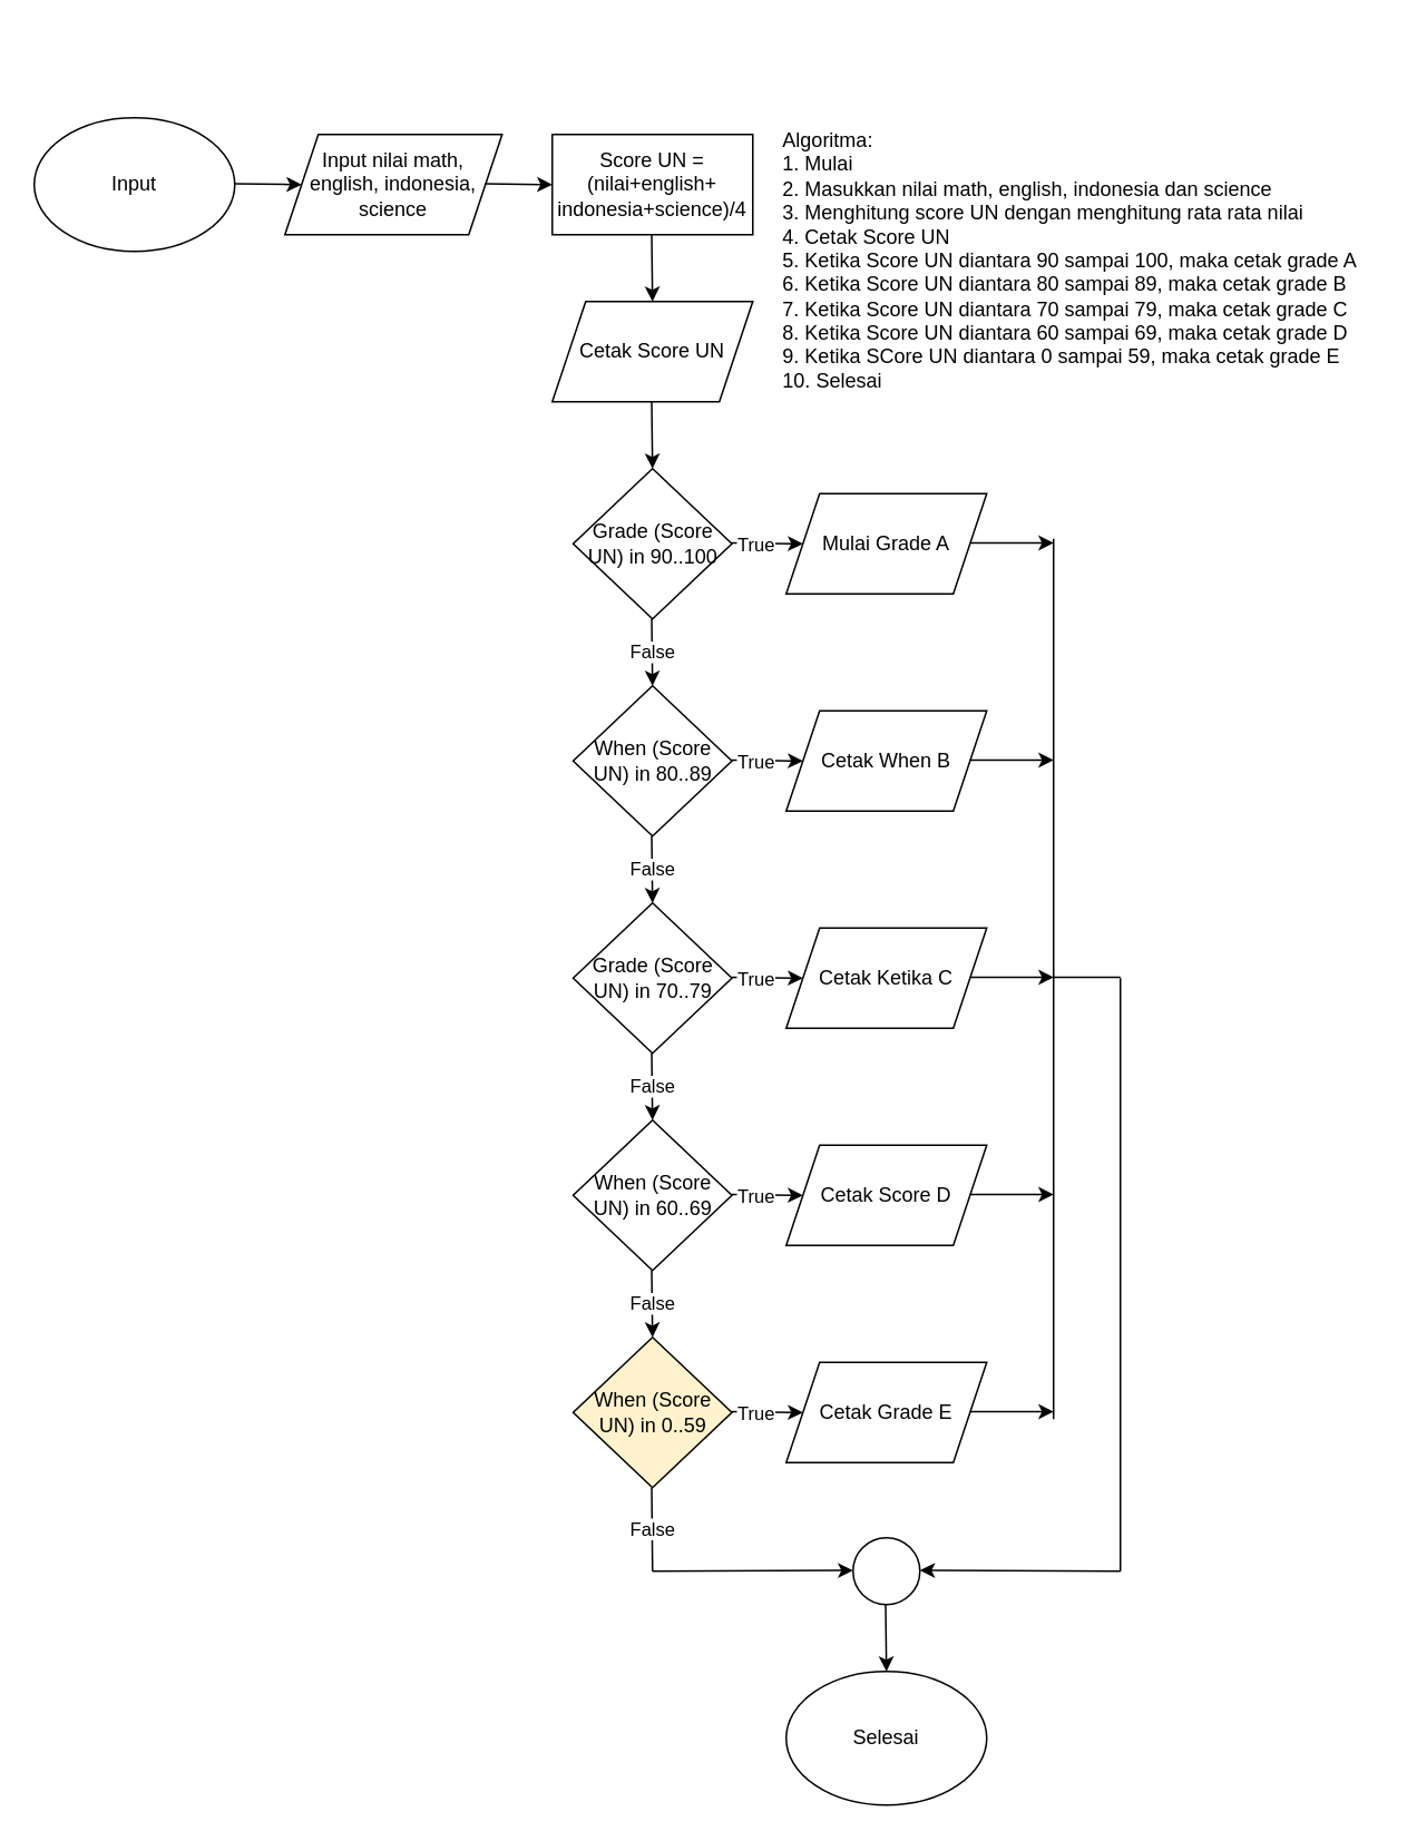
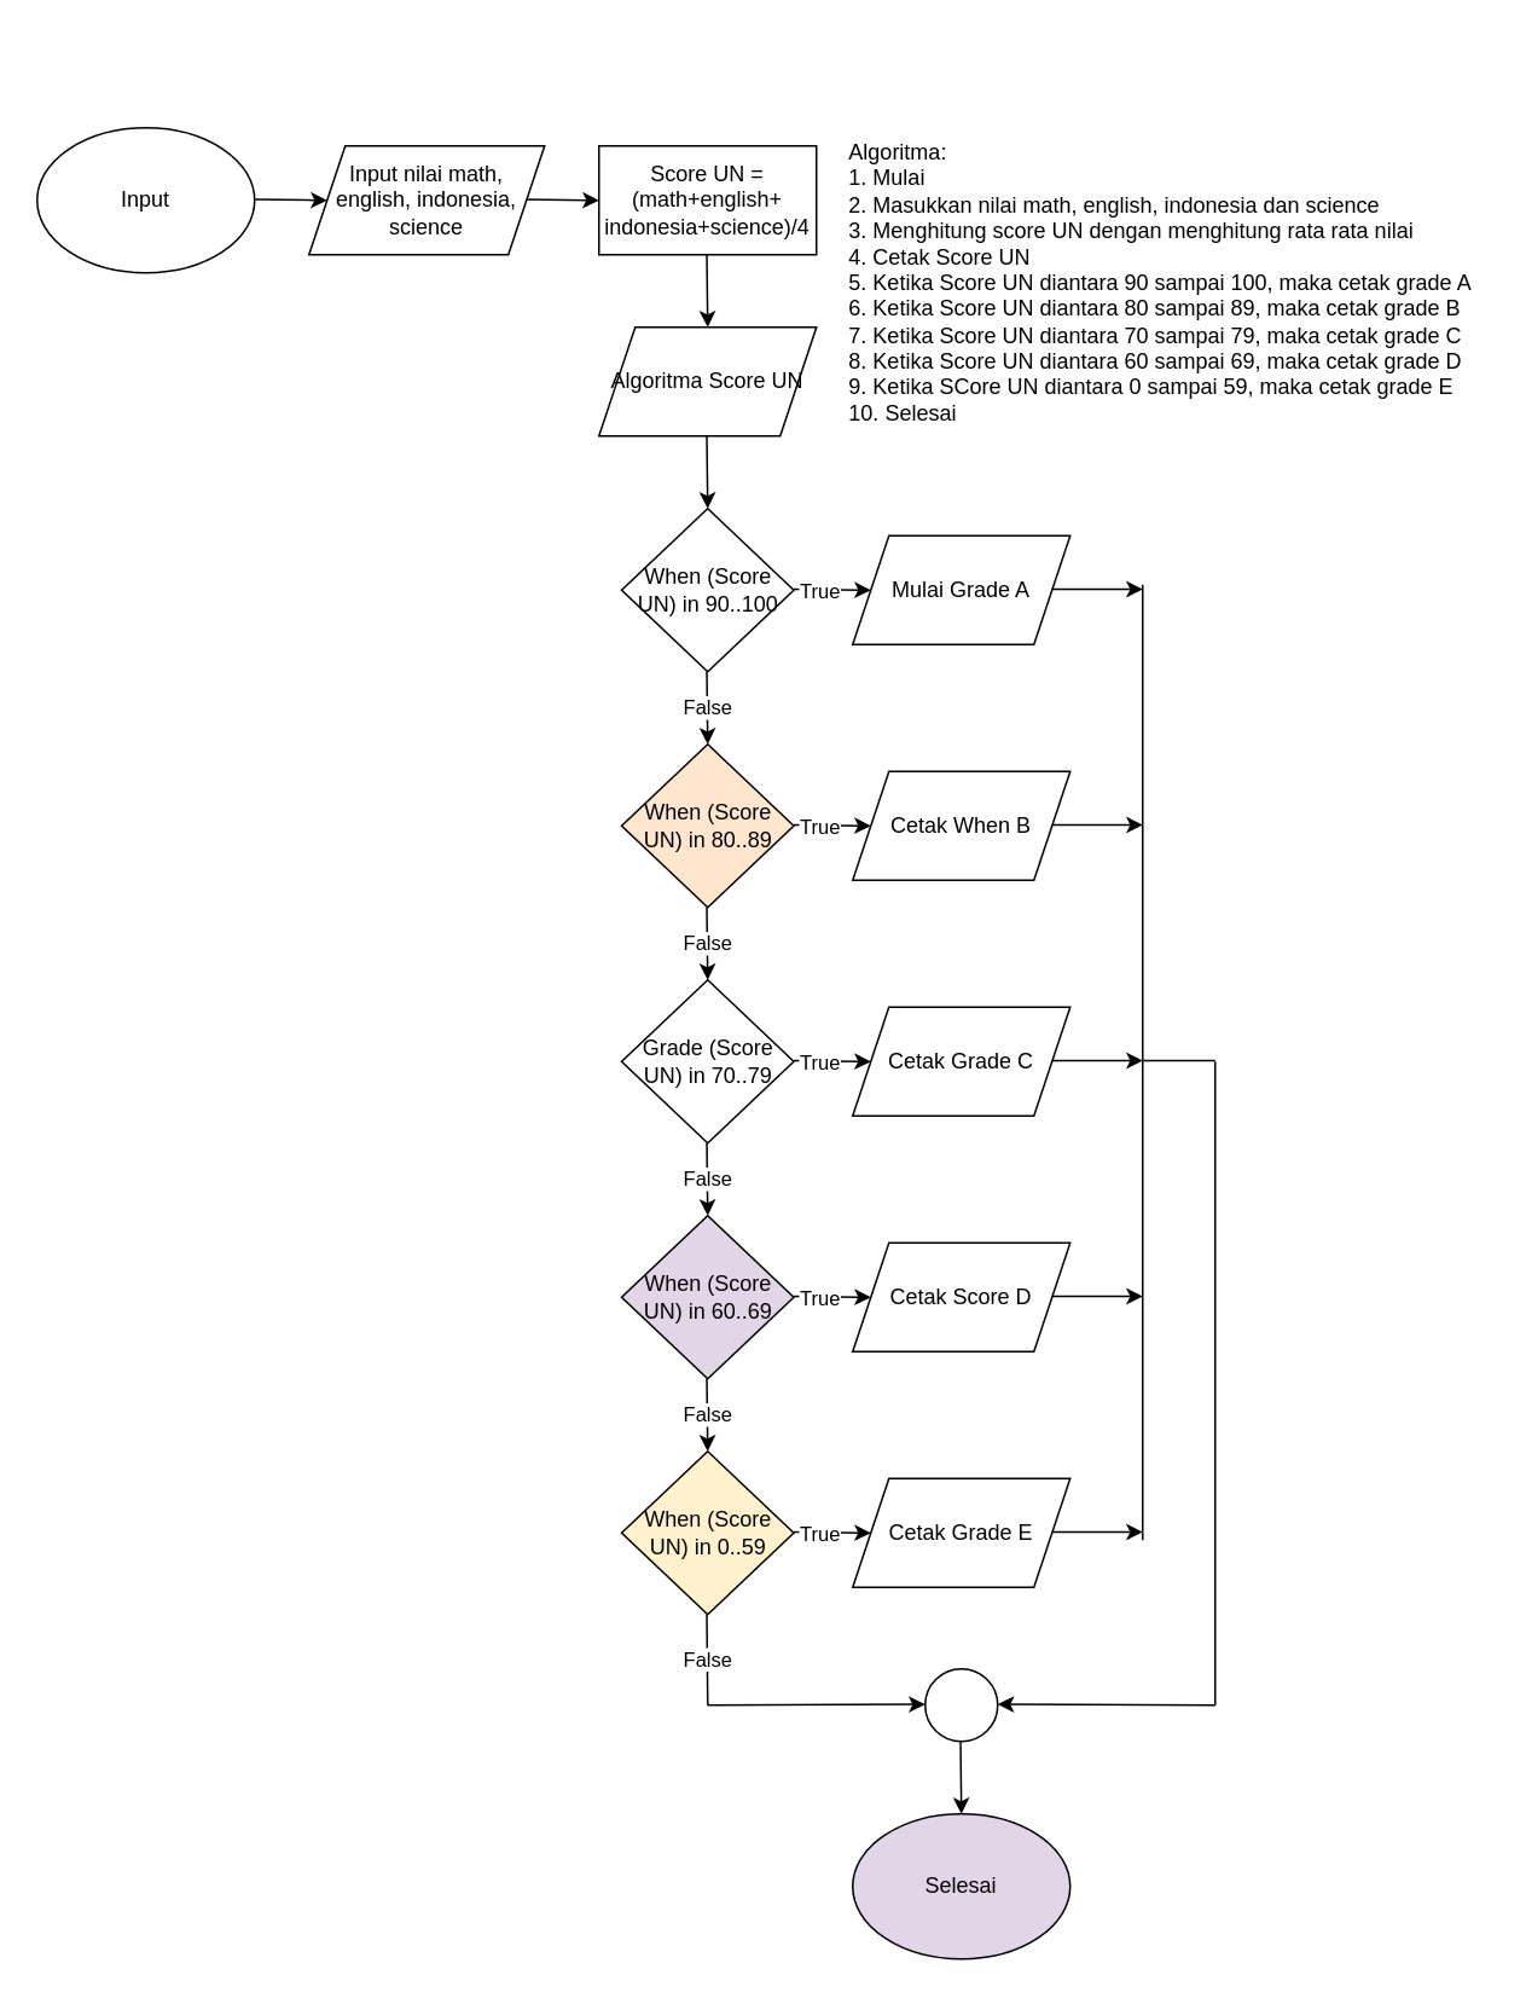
  <mxCell id="0" />
  <mxCell id="1" parent="0" />
  <mxCell id="2" value="Input" style="ellipse;whiteSpace=wrap;html=1;" parent="1" vertex="1"><mxGeometry x="20" y="70" width="120" height="80" as="geometry" /></mxCell>
  <mxCell id="3" value="" style="endArrow=classic;html=1;" parent="1" edge="1"><mxGeometry width="50" height="50" relative="1" as="geometry"><mxPoint x="140" y="109.5" as="sourcePoint" /><mxPoint x="180" y="110" as="targetPoint" /></mxGeometry></mxCell>
  <mxCell id="4" value="Input nilai math, english, indonesia, science" style="shape=parallelogram;perimeter=parallelogramPerimeter;whiteSpace=wrap;html=1;fixedSize=1;" parent="1" vertex="1"><mxGeometry x="170" y="80" width="130" height="60" as="geometry" /></mxCell>
- <mxCell id="5" value="Score UN = (nilai+english+&lt;br&gt;indonesia+science)/4" style="rounded=0;whiteSpace=wrap;html=1;" parent="1" vertex="1"><mxGeometry x="330" y="80" width="120" height="60" as="geometry" /></mxCell>
- <mxCell id="6" value="Cetak Score UN" style="shape=parallelogram;perimeter=parallelogramPerimeter;whiteSpace=wrap;html=1;fixedSize=1;" parent="1" vertex="1"><mxGeometry x="330" y="180" width="120" height="60" as="geometry" /></mxCell>
+ <mxCell id="5" value="Score UN = (math+english+&lt;br&gt;indonesia+science)/4" style="rounded=0;whiteSpace=wrap;html=1;" parent="1" vertex="1"><mxGeometry x="330" y="80" width="120" height="60" as="geometry" /></mxCell>
+ <mxCell id="6" value="Algoritma Score UN" style="shape=parallelogram;perimeter=parallelogramPerimeter;whiteSpace=wrap;html=1;fixedSize=1;" parent="1" vertex="1"><mxGeometry x="330" y="180" width="120" height="60" as="geometry" /></mxCell>
  <mxCell id="7" value="" style="endArrow=classic;html=1;" parent="1" edge="1"><mxGeometry width="50" height="50" relative="1" as="geometry"><mxPoint x="389.5" y="140" as="sourcePoint" /><mxPoint x="390" y="180" as="targetPoint" /></mxGeometry></mxCell>
- <mxCell id="8" value="Grade (Score UN) in 90..100" style="rhombus;whiteSpace=wrap;html=1;" parent="1" vertex="1"><mxGeometry x="342.5" y="280" width="95" height="90" as="geometry" /></mxCell>
- <mxCell id="9" value="When (Score UN) in 80..89" style="rhombus;whiteSpace=wrap;html=1;" parent="1" vertex="1"><mxGeometry x="342.5" y="410" width="95" height="90" as="geometry" /></mxCell>
+ <mxCell id="8" value="When (Score UN) in 90..100" style="rhombus;whiteSpace=wrap;html=1;" parent="1" vertex="1"><mxGeometry x="342.5" y="280" width="95" height="90" as="geometry" /></mxCell>
+ <mxCell id="9" value="When (Score UN) in 80..89" style="rhombus;whiteSpace=wrap;html=1;fillColor=#ffe6cc;" parent="1" vertex="1"><mxGeometry x="342.5" y="410" width="95" height="90" as="geometry" /></mxCell>
  <mxCell id="10" value="" style="endArrow=classic;html=1;" parent="1" edge="1"><mxGeometry width="50" height="50" relative="1" as="geometry"><mxPoint x="437.5" y="324.5" as="sourcePoint" /><mxPoint x="480" y="325" as="targetPoint" /></mxGeometry></mxCell>
  <mxCell id="11" value="True" style="edgeLabel;html=1;align=center;verticalAlign=middle;resizable=0;points=[];" parent="10" vertex="1" connectable="0"><mxGeometry x="-0.35" relative="1" as="geometry"><mxPoint y="1" as="offset" /></mxGeometry></mxCell>
  <mxCell id="12" value="Mulai Grade A" style="shape=parallelogram;perimeter=parallelogramPerimeter;whiteSpace=wrap;html=1;fixedSize=1;" parent="1" vertex="1"><mxGeometry x="470" y="295" width="120" height="60" as="geometry" /></mxCell>
  <mxCell id="13" value="Cetak When B" style="shape=parallelogram;perimeter=parallelogramPerimeter;whiteSpace=wrap;html=1;fixedSize=1;" parent="1" vertex="1"><mxGeometry x="470" y="425" width="120" height="60" as="geometry" /></mxCell>
  <mxCell id="14" value="Grade (Score UN) in 70..79" style="rhombus;whiteSpace=wrap;html=1;" parent="1" vertex="1"><mxGeometry x="342.5" y="540" width="95" height="90" as="geometry" /></mxCell>
- <mxCell id="15" value="Cetak Ketika C" style="shape=parallelogram;perimeter=parallelogramPerimeter;whiteSpace=wrap;html=1;fixedSize=1;" parent="1" vertex="1"><mxGeometry x="470" y="555" width="120" height="60" as="geometry" /></mxCell>
- <mxCell id="16" value="When (Score UN) in 60..69" style="rhombus;whiteSpace=wrap;html=1;" parent="1" vertex="1"><mxGeometry x="342.5" y="670" width="95" height="90" as="geometry" /></mxCell>
+ <mxCell id="15" value="Cetak Grade C" style="shape=parallelogram;perimeter=parallelogramPerimeter;whiteSpace=wrap;html=1;fixedSize=1;" parent="1" vertex="1"><mxGeometry x="470" y="555" width="120" height="60" as="geometry" /></mxCell>
+ <mxCell id="16" value="When (Score UN) in 60..69" style="rhombus;whiteSpace=wrap;html=1;fillColor=#e1d5e7;" parent="1" vertex="1"><mxGeometry x="342.5" y="670" width="95" height="90" as="geometry" /></mxCell>
  <mxCell id="17" value="Cetak Score D" style="shape=parallelogram;perimeter=parallelogramPerimeter;whiteSpace=wrap;html=1;fixedSize=1;" parent="1" vertex="1"><mxGeometry x="470" y="685" width="120" height="60" as="geometry" /></mxCell>
  <mxCell id="18" value="When (Score UN) in 0..59" style="rhombus;whiteSpace=wrap;html=1;fillColor=#fff2cc;" parent="1" vertex="1"><mxGeometry x="342.5" y="800" width="95" height="90" as="geometry" /></mxCell>
  <mxCell id="19" value="Cetak Grade E" style="shape=parallelogram;perimeter=parallelogramPerimeter;whiteSpace=wrap;html=1;fixedSize=1;" parent="1" vertex="1"><mxGeometry x="470" y="815" width="120" height="60" as="geometry" /></mxCell>
  <mxCell id="20" value="" style="endArrow=classic;html=1;" parent="1" edge="1"><mxGeometry width="50" height="50" relative="1" as="geometry"><mxPoint x="290" y="109.5" as="sourcePoint" /><mxPoint x="330" y="110" as="targetPoint" /></mxGeometry></mxCell>
  <mxCell id="21" value="" style="endArrow=classic;html=1;" parent="1" edge="1"><mxGeometry width="50" height="50" relative="1" as="geometry"><mxPoint x="389.5" y="240" as="sourcePoint" /><mxPoint x="390" y="280" as="targetPoint" /></mxGeometry></mxCell>
  <mxCell id="22" value="False" style="endArrow=classic;html=1;" parent="1" edge="1"><mxGeometry width="50" height="50" relative="1" as="geometry"><mxPoint x="389.5" y="370" as="sourcePoint" /><mxPoint x="390" y="410" as="targetPoint" /></mxGeometry></mxCell>
  <mxCell id="23" value="" style="endArrow=classic;html=1;" parent="1" edge="1"><mxGeometry width="50" height="50" relative="1" as="geometry"><mxPoint x="437.5" y="454.5" as="sourcePoint" /><mxPoint x="480" y="455" as="targetPoint" /></mxGeometry></mxCell>
  <mxCell id="24" value="True" style="edgeLabel;html=1;align=center;verticalAlign=middle;resizable=0;points=[];" parent="23" vertex="1" connectable="0"><mxGeometry x="-0.35" relative="1" as="geometry"><mxPoint y="1" as="offset" /></mxGeometry></mxCell>
  <mxCell id="25" value="False" style="endArrow=classic;html=1;" parent="1" edge="1"><mxGeometry width="50" height="50" relative="1" as="geometry"><mxPoint x="389.5" y="500" as="sourcePoint" /><mxPoint x="390" y="540" as="targetPoint" /></mxGeometry></mxCell>
  <mxCell id="26" value="False" style="endArrow=classic;html=1;" parent="1" edge="1"><mxGeometry width="50" height="50" relative="1" as="geometry"><mxPoint x="389.5" y="630" as="sourcePoint" /><mxPoint x="390" y="670" as="targetPoint" /></mxGeometry></mxCell>
  <mxCell id="27" value="False" style="endArrow=classic;html=1;" parent="1" edge="1"><mxGeometry width="50" height="50" relative="1" as="geometry"><mxPoint x="389.5" y="760" as="sourcePoint" /><mxPoint x="390" y="800" as="targetPoint" /></mxGeometry></mxCell>
  <mxCell id="28" value="" style="endArrow=classic;html=1;" parent="1" edge="1"><mxGeometry width="50" height="50" relative="1" as="geometry"><mxPoint x="437.5" y="584.5" as="sourcePoint" /><mxPoint x="480" y="585" as="targetPoint" /></mxGeometry></mxCell>
  <mxCell id="29" value="True" style="edgeLabel;html=1;align=center;verticalAlign=middle;resizable=0;points=[];" parent="28" vertex="1" connectable="0"><mxGeometry x="-0.35" relative="1" as="geometry"><mxPoint y="1" as="offset" /></mxGeometry></mxCell>
  <mxCell id="30" value="" style="endArrow=classic;html=1;" parent="1" edge="1"><mxGeometry width="50" height="50" relative="1" as="geometry"><mxPoint x="437.5" y="714.5" as="sourcePoint" /><mxPoint x="480" y="715" as="targetPoint" /></mxGeometry></mxCell>
  <mxCell id="31" value="True" style="edgeLabel;html=1;align=center;verticalAlign=middle;resizable=0;points=[];" parent="30" vertex="1" connectable="0"><mxGeometry x="-0.35" relative="1" as="geometry"><mxPoint y="1" as="offset" /></mxGeometry></mxCell>
  <mxCell id="32" value="" style="endArrow=classic;html=1;" parent="1" edge="1"><mxGeometry width="50" height="50" relative="1" as="geometry"><mxPoint x="437.5" y="844.5" as="sourcePoint" /><mxPoint x="480" y="845" as="targetPoint" /></mxGeometry></mxCell>
  <mxCell id="33" value="True" style="edgeLabel;html=1;align=center;verticalAlign=middle;resizable=0;points=[];" parent="32" vertex="1" connectable="0"><mxGeometry x="-0.35" relative="1" as="geometry"><mxPoint y="1" as="offset" /></mxGeometry></mxCell>
  <mxCell id="34" value="" style="endArrow=classic;html=1;" parent="1" edge="1"><mxGeometry width="50" height="50" relative="1" as="geometry"><mxPoint x="580" y="324.5" as="sourcePoint" /><mxPoint x="630" y="324.5" as="targetPoint" /></mxGeometry></mxCell>
  <mxCell id="35" value="" style="endArrow=classic;html=1;" parent="1" edge="1"><mxGeometry width="50" height="50" relative="1" as="geometry"><mxPoint x="580" y="454.5" as="sourcePoint" /><mxPoint x="630" y="454.5" as="targetPoint" /></mxGeometry></mxCell>
  <mxCell id="36" value="" style="endArrow=classic;html=1;" parent="1" edge="1"><mxGeometry width="50" height="50" relative="1" as="geometry"><mxPoint x="580" y="584.5" as="sourcePoint" /><mxPoint x="630" y="584.5" as="targetPoint" /></mxGeometry></mxCell>
  <mxCell id="37" value="" style="endArrow=classic;html=1;" parent="1" edge="1"><mxGeometry width="50" height="50" relative="1" as="geometry"><mxPoint x="580" y="714.5" as="sourcePoint" /><mxPoint x="630" y="714.5" as="targetPoint" /></mxGeometry></mxCell>
  <mxCell id="38" value="" style="endArrow=classic;html=1;" parent="1" edge="1"><mxGeometry width="50" height="50" relative="1" as="geometry"><mxPoint x="580" y="844.5" as="sourcePoint" /><mxPoint x="630" y="844.5" as="targetPoint" /></mxGeometry></mxCell>
  <mxCell id="39" value="" style="endArrow=none;html=1;" parent="1" edge="1"><mxGeometry width="50" height="50" relative="1" as="geometry"><mxPoint x="630" y="849" as="sourcePoint" /><mxPoint x="630" y="322" as="targetPoint" /></mxGeometry></mxCell>
- <mxCell id="40" value="Selesai" style="ellipse;whiteSpace=wrap;html=1;" parent="1" vertex="1"><mxGeometry x="470" y="1000" width="120" height="80" as="geometry" /></mxCell>
+ <mxCell id="40" value="Selesai" style="ellipse;whiteSpace=wrap;html=1;fillColor=#e1d5e7;" parent="1" vertex="1"><mxGeometry x="470" y="1000" width="120" height="80" as="geometry" /></mxCell>
  <mxCell id="41" value="" style="endArrow=none;html=1;" parent="1" edge="1"><mxGeometry width="50" height="50" relative="1" as="geometry"><mxPoint x="630" y="584.5" as="sourcePoint" /><mxPoint x="670" y="584.5" as="targetPoint" /></mxGeometry></mxCell>
  <mxCell id="42" value="" style="ellipse;whiteSpace=wrap;html=1;aspect=fixed;" parent="1" vertex="1"><mxGeometry x="510" y="920" width="40" height="40" as="geometry" /></mxCell>
  <mxCell id="43" value="False" style="endArrow=none;html=1;" parent="1" edge="1"><mxGeometry width="50" height="50" relative="1" as="geometry"><mxPoint x="390" y="940" as="sourcePoint" /><mxPoint x="389.5" y="890" as="targetPoint" /></mxGeometry></mxCell>
  <mxCell id="44" value="" style="endArrow=classic;html=1;" parent="1" edge="1"><mxGeometry width="50" height="50" relative="1" as="geometry"><mxPoint x="390" y="940" as="sourcePoint" /><mxPoint x="510" y="939.5" as="targetPoint" /></mxGeometry></mxCell>
  <mxCell id="45" value="" style="endArrow=classic;html=1;" parent="1" edge="1"><mxGeometry width="50" height="50" relative="1" as="geometry"><mxPoint x="670" y="940" as="sourcePoint" /><mxPoint x="550" y="939.5" as="targetPoint" /></mxGeometry></mxCell>
  <mxCell id="46" value="" style="endArrow=none;html=1;" parent="1" edge="1"><mxGeometry width="50" height="50" relative="1" as="geometry"><mxPoint x="670" y="940" as="sourcePoint" /><mxPoint x="670" y="585" as="targetPoint" /></mxGeometry></mxCell>
  <mxCell id="47" value="" style="endArrow=classic;html=1;" parent="1" edge="1"><mxGeometry width="50" height="50" relative="1" as="geometry"><mxPoint x="529.5" y="960" as="sourcePoint" /><mxPoint x="530" y="1000" as="targetPoint" /></mxGeometry></mxCell>
  <mxCell id="48" value="&lt;div style=&quot;text-align: justify&quot;&gt;&lt;span&gt;Algoritma:&lt;/span&gt;&lt;/div&gt;&lt;div style=&quot;text-align: justify&quot;&gt;1. Mulai&amp;nbsp;&lt;/div&gt;&lt;div style=&quot;text-align: justify&quot;&gt;2. Masukkan nilai math, english, indonesia dan science&lt;/div&gt;&lt;div style=&quot;text-align: justify&quot;&gt;3. Menghitung score UN dengan menghitung rata rata nilai&lt;/div&gt;&lt;div style=&quot;text-align: justify&quot;&gt;4. Cetak Score UN&lt;/div&gt;&lt;div style=&quot;text-align: justify&quot;&gt;5. Ketika Score UN diantara 90 sampai 100, maka cetak grade A&lt;/div&gt;&lt;div style=&quot;text-align: justify&quot;&gt;6. Ketika Score UN diantara 80 sampai 89, maka cetak grade B&lt;/div&gt;&lt;div style=&quot;text-align: justify&quot;&gt;7. Ketika Score UN diantara 70 sampai 79, maka cetak grade C&lt;/div&gt;&lt;div style=&quot;text-align: justify&quot;&gt;8. Ketika Score UN diantara 60 sampai 69, maka cetak grade D&lt;/div&gt;&lt;div style=&quot;text-align: justify&quot;&gt;9. Ketika SCore UN diantara 0 sampai 59, maka cetak grade E&lt;/div&gt;&lt;div style=&quot;text-align: justify&quot;&gt;10. Selesai&lt;/div&gt;&lt;br&gt;&lt;div style=&quot;text-align: justify&quot;&gt;&amp;nbsp;&lt;/div&gt;" style="text;html=1;strokeColor=none;fillColor=none;align=center;verticalAlign=middle;whiteSpace=wrap;rounded=0;" parent="1" vertex="1"><mxGeometry x="460" y="20" width="360" height="300" as="geometry" /></mxCell>
